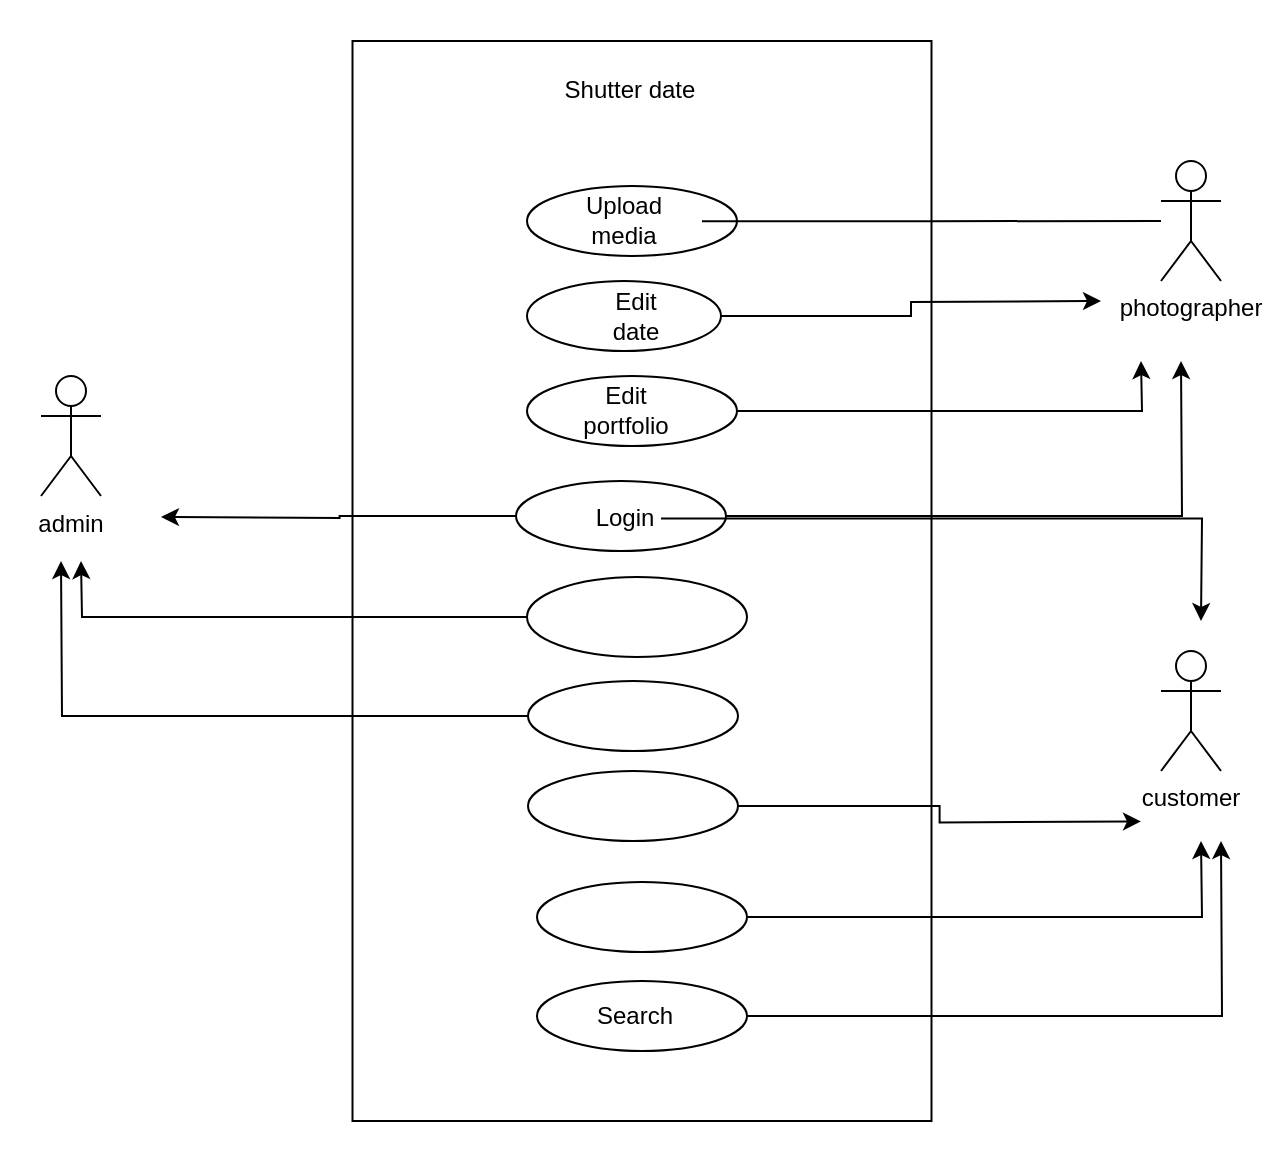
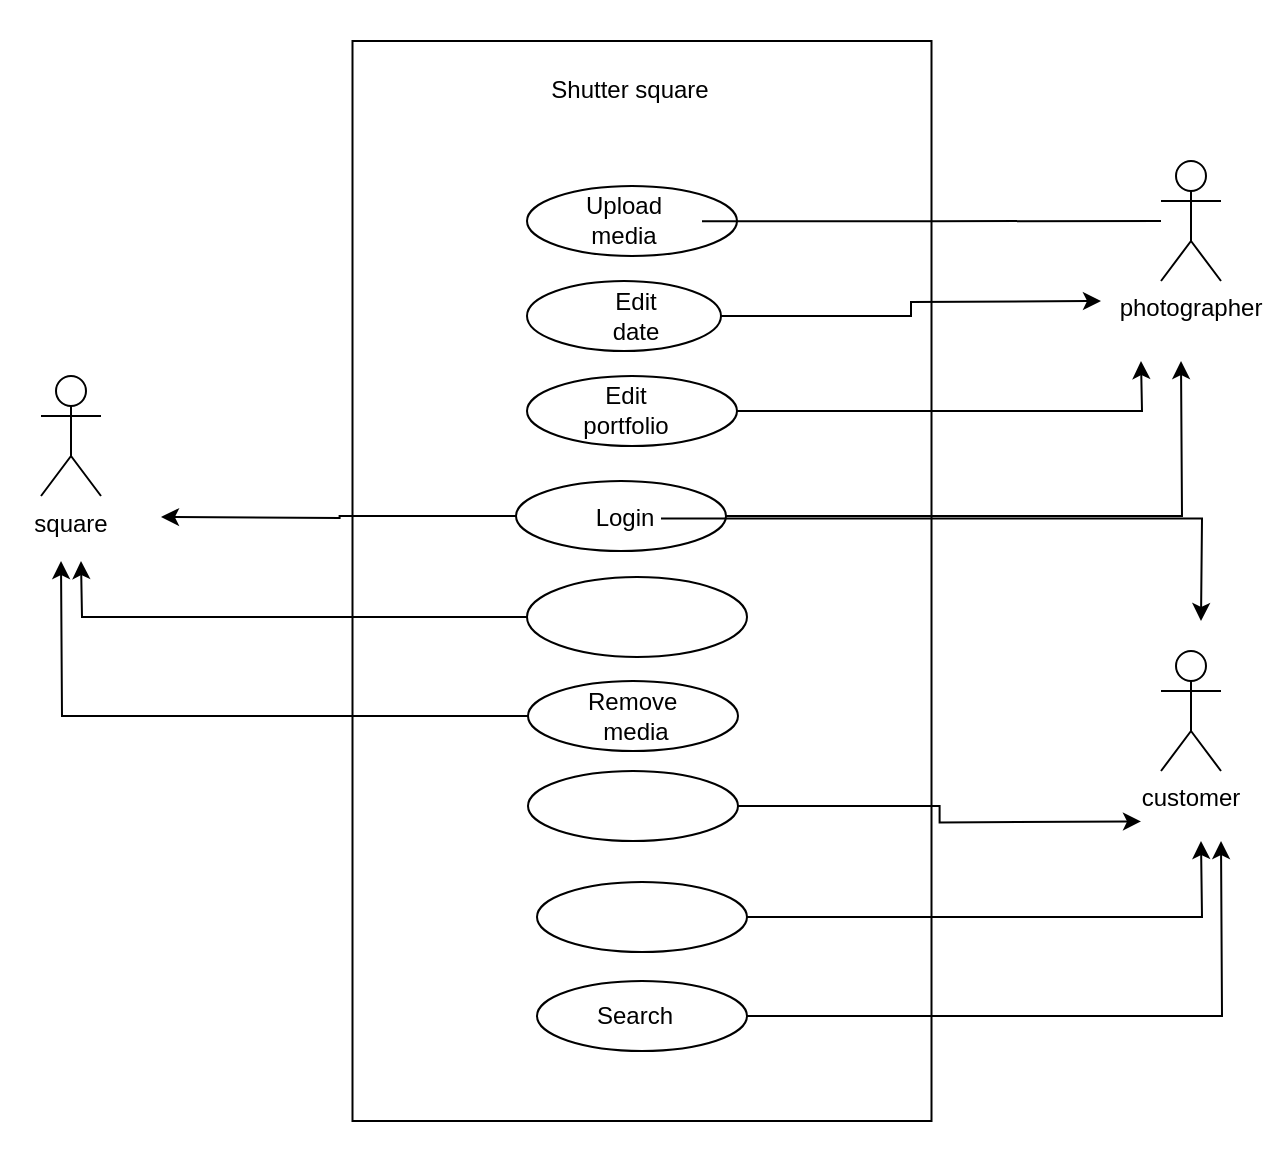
  <mxCell id="0" />
  <mxCell id="1" parent="0" />
- <mxCell id="2" value="admin" style="shape=umlActor;verticalLabelPosition=bottom;verticalAlign=top;html=1;outlineConnect=0;" vertex="1" parent="1"><mxGeometry x="20" y="187.5" width="30" height="60" as="geometry" /></mxCell>
+ <mxCell id="2" value="square" style="shape=umlActor;verticalLabelPosition=bottom;verticalAlign=top;html=1;outlineConnect=0;" vertex="1" parent="1"><mxGeometry x="20" y="187.5" width="30" height="60" as="geometry" /></mxCell>
  <mxCell id="3" value="photographer" style="shape=umlActor;verticalLabelPosition=bottom;verticalAlign=top;html=1;outlineConnect=0;" vertex="1" parent="1"><mxGeometry x="580" y="80" width="30" height="60" as="geometry" /></mxCell>
  <mxCell id="4" value="customer" style="shape=umlActor;verticalLabelPosition=bottom;verticalAlign=top;html=1;outlineConnect=0;" vertex="1" parent="1"><mxGeometry x="580" y="325" width="30" height="60" as="geometry" /></mxCell>
  <mxCell id="5" value="" style="rounded=0;whiteSpace=wrap;html=1;fillColor=none;" vertex="1" parent="1"><mxGeometry x="175.75" y="20" width="289.5" height="540" as="geometry" /></mxCell>
- <mxCell id="6" value="Shutter date" style="text;html=1;strokeColor=none;fillColor=none;align=center;verticalAlign=middle;whiteSpace=wrap;rounded=0;" vertex="1" parent="1"><mxGeometry x="265" y="30" width="100" height="30" as="geometry" /></mxCell>
+ <mxCell id="6" value="Shutter square" style="text;html=1;strokeColor=none;fillColor=none;align=center;verticalAlign=middle;whiteSpace=wrap;rounded=0;" vertex="1" parent="1"><mxGeometry x="265" y="30" width="100" height="30" as="geometry" /></mxCell>
  <mxCell id="7" style="edgeStyle=orthogonalEdgeStyle;rounded=0;orthogonalLoop=1;jettySize=auto;html=1;" edge="1" parent="1" source="8"><mxGeometry relative="1" as="geometry"><mxPoint x="550" y="150" as="targetPoint" /></mxGeometry></mxCell>
  <mxCell id="8" value="" style="ellipse;whiteSpace=wrap;html=1;fillColor=#ffffff;gradientColor=#FFFFFF;" vertex="1" parent="1"><mxGeometry x="263" y="140" width="97" height="35" as="geometry" /></mxCell>
  <mxCell id="9" style="edgeStyle=orthogonalEdgeStyle;rounded=0;orthogonalLoop=1;jettySize=auto;html=1;exitX=0;exitY=0.5;exitDx=0;exitDy=0;" edge="1" parent="1" source="11"><mxGeometry relative="1" as="geometry"><mxPoint x="80" y="258" as="targetPoint" /></mxGeometry></mxCell>
  <mxCell id="10" style="edgeStyle=orthogonalEdgeStyle;rounded=0;orthogonalLoop=1;jettySize=auto;html=1;" edge="1" parent="1" source="11"><mxGeometry relative="1" as="geometry"><mxPoint x="590" y="180" as="targetPoint" /></mxGeometry></mxCell>
  <mxCell id="11" value="" style="ellipse;whiteSpace=wrap;html=1;fillColor=#ffffff;gradientColor=#FFFFFF;" vertex="1" parent="1"><mxGeometry x="257.5" y="240" width="105" height="35" as="geometry" /></mxCell>
  <mxCell id="12" style="edgeStyle=orthogonalEdgeStyle;rounded=0;orthogonalLoop=1;jettySize=auto;html=1;exitX=0;exitY=0.5;exitDx=0;exitDy=0;" edge="1" parent="1" source="13"><mxGeometry relative="1" as="geometry"><mxPoint x="40" y="280" as="targetPoint" /></mxGeometry></mxCell>
  <mxCell id="13" value="" style="ellipse;whiteSpace=wrap;html=1;fillColor=#ffffff;gradientColor=#FFFFFF;" vertex="1" parent="1"><mxGeometry x="263" y="288" width="110" height="40" as="geometry" /></mxCell>
  <mxCell id="14" style="edgeStyle=orthogonalEdgeStyle;rounded=0;orthogonalLoop=1;jettySize=auto;html=1;" edge="1" parent="1" source="15"><mxGeometry relative="1" as="geometry"><mxPoint x="30" y="280" as="targetPoint" /></mxGeometry></mxCell>
  <mxCell id="15" value="" style="ellipse;whiteSpace=wrap;html=1;fillColor=#ffffff;gradientColor=#FFFFFF;" vertex="1" parent="1"><mxGeometry x="263.5" y="340" width="105" height="35" as="geometry" /></mxCell>
  <mxCell id="16" style="edgeStyle=orthogonalEdgeStyle;rounded=0;orthogonalLoop=1;jettySize=auto;html=1;exitX=1;exitY=0.5;exitDx=0;exitDy=0;" edge="1" parent="1" source="17"><mxGeometry relative="1" as="geometry"><mxPoint x="570" y="410.235" as="targetPoint" /></mxGeometry></mxCell>
  <mxCell id="17" value="" style="ellipse;whiteSpace=wrap;html=1;fillColor=#ffffff;gradientColor=#FFFFFF;" vertex="1" parent="1"><mxGeometry x="263.5" y="385" width="105" height="35" as="geometry" /></mxCell>
  <mxCell id="18" style="edgeStyle=orthogonalEdgeStyle;rounded=0;orthogonalLoop=1;jettySize=auto;html=1;exitX=1;exitY=0.5;exitDx=0;exitDy=0;" edge="1" parent="1" source="19"><mxGeometry relative="1" as="geometry"><mxPoint x="600" y="420" as="targetPoint" /></mxGeometry></mxCell>
  <mxCell id="19" value="" style="ellipse;whiteSpace=wrap;html=1;fillColor=#ffffff;gradientColor=#FFFFFF;" vertex="1" parent="1"><mxGeometry x="268" y="440.5" width="105" height="35" as="geometry" /></mxCell>
  <mxCell id="20" style="edgeStyle=orthogonalEdgeStyle;rounded=0;orthogonalLoop=1;jettySize=auto;html=1;exitX=1;exitY=0.5;exitDx=0;exitDy=0;" edge="1" parent="1" source="21"><mxGeometry relative="1" as="geometry"><mxPoint x="610" y="420" as="targetPoint" /></mxGeometry></mxCell>
  <mxCell id="21" value="" style="ellipse;whiteSpace=wrap;html=1;fillColor=#ffffff;gradientColor=#FFFFFF;" vertex="1" parent="1"><mxGeometry x="268" y="490" width="105" height="35" as="geometry" /></mxCell>
  <mxCell id="22" value="" style="ellipse;whiteSpace=wrap;html=1;fillColor=#ffffff;gradientColor=#FFFFFF;" vertex="1" parent="1"><mxGeometry x="263" y="92.5" width="105" height="35" as="geometry" /></mxCell>
  <mxCell id="23" style="edgeStyle=orthogonalEdgeStyle;rounded=0;orthogonalLoop=1;jettySize=auto;html=1;endArrow=none;" edge="1" parent="1" source="24" target="3"><mxGeometry relative="1" as="geometry" /></mxCell>
  <mxCell id="24" value="Upload&lt;br&gt;media" style="text;html=1;strokeColor=none;fillColor=none;align=center;verticalAlign=middle;whiteSpace=wrap;rounded=0;" vertex="1" parent="1"><mxGeometry x="273" y="103.75" width="77.5" height="12.5" as="geometry" /></mxCell>
  <mxCell id="25" style="edgeStyle=orthogonalEdgeStyle;rounded=0;orthogonalLoop=1;jettySize=auto;html=1;" edge="1" parent="1" source="26"><mxGeometry relative="1" as="geometry"><mxPoint x="570" y="180" as="targetPoint" /></mxGeometry></mxCell>
  <mxCell id="26" value="" style="ellipse;whiteSpace=wrap;html=1;fillColor=#ffffff;gradientColor=#FFFFFF;" vertex="1" parent="1"><mxGeometry x="263" y="187.5" width="105" height="35" as="geometry" /></mxCell>
  <mxCell id="27" value="Edit date" style="text;html=1;strokeColor=none;fillColor=none;align=center;verticalAlign=middle;whiteSpace=wrap;rounded=0;" vertex="1" parent="1"><mxGeometry x="297.5" y="147.5" width="40" height="20" as="geometry" /></mxCell>
  <mxCell id="28" style="edgeStyle=orthogonalEdgeStyle;rounded=0;orthogonalLoop=1;jettySize=auto;html=1;" edge="1" parent="1" source="29"><mxGeometry relative="1" as="geometry"><mxPoint x="600" y="310" as="targetPoint" /></mxGeometry></mxCell>
  <mxCell id="29" value="Login" style="text;html=1;strokeColor=none;fillColor=none;align=center;verticalAlign=middle;whiteSpace=wrap;rounded=0;" vertex="1" parent="1"><mxGeometry x="295" y="247.5" width="35" height="22.5" as="geometry" /></mxCell>
  <mxCell id="30" value="Search" style="text;html=1;strokeColor=none;fillColor=none;align=center;verticalAlign=middle;whiteSpace=wrap;rounded=0;" vertex="1" parent="1"><mxGeometry x="285" y="496.25" width="65" height="22.5" as="geometry" /></mxCell>
+ <mxCell id="31" value="Remove&amp;nbsp; media" style="text;html=1;strokeColor=none;fillColor=none;align=center;verticalAlign=middle;whiteSpace=wrap;rounded=0;" vertex="1" parent="1"><mxGeometry x="297.5" y="347.5" width="40" height="20" as="geometry" /></mxCell>
  <mxCell id="32" value="Edit portfolio" style="text;html=1;strokeColor=none;fillColor=none;align=center;verticalAlign=middle;whiteSpace=wrap;rounded=0;" vertex="1" parent="1"><mxGeometry x="292.5" y="195" width="40" height="20" as="geometry" /></mxCell>
